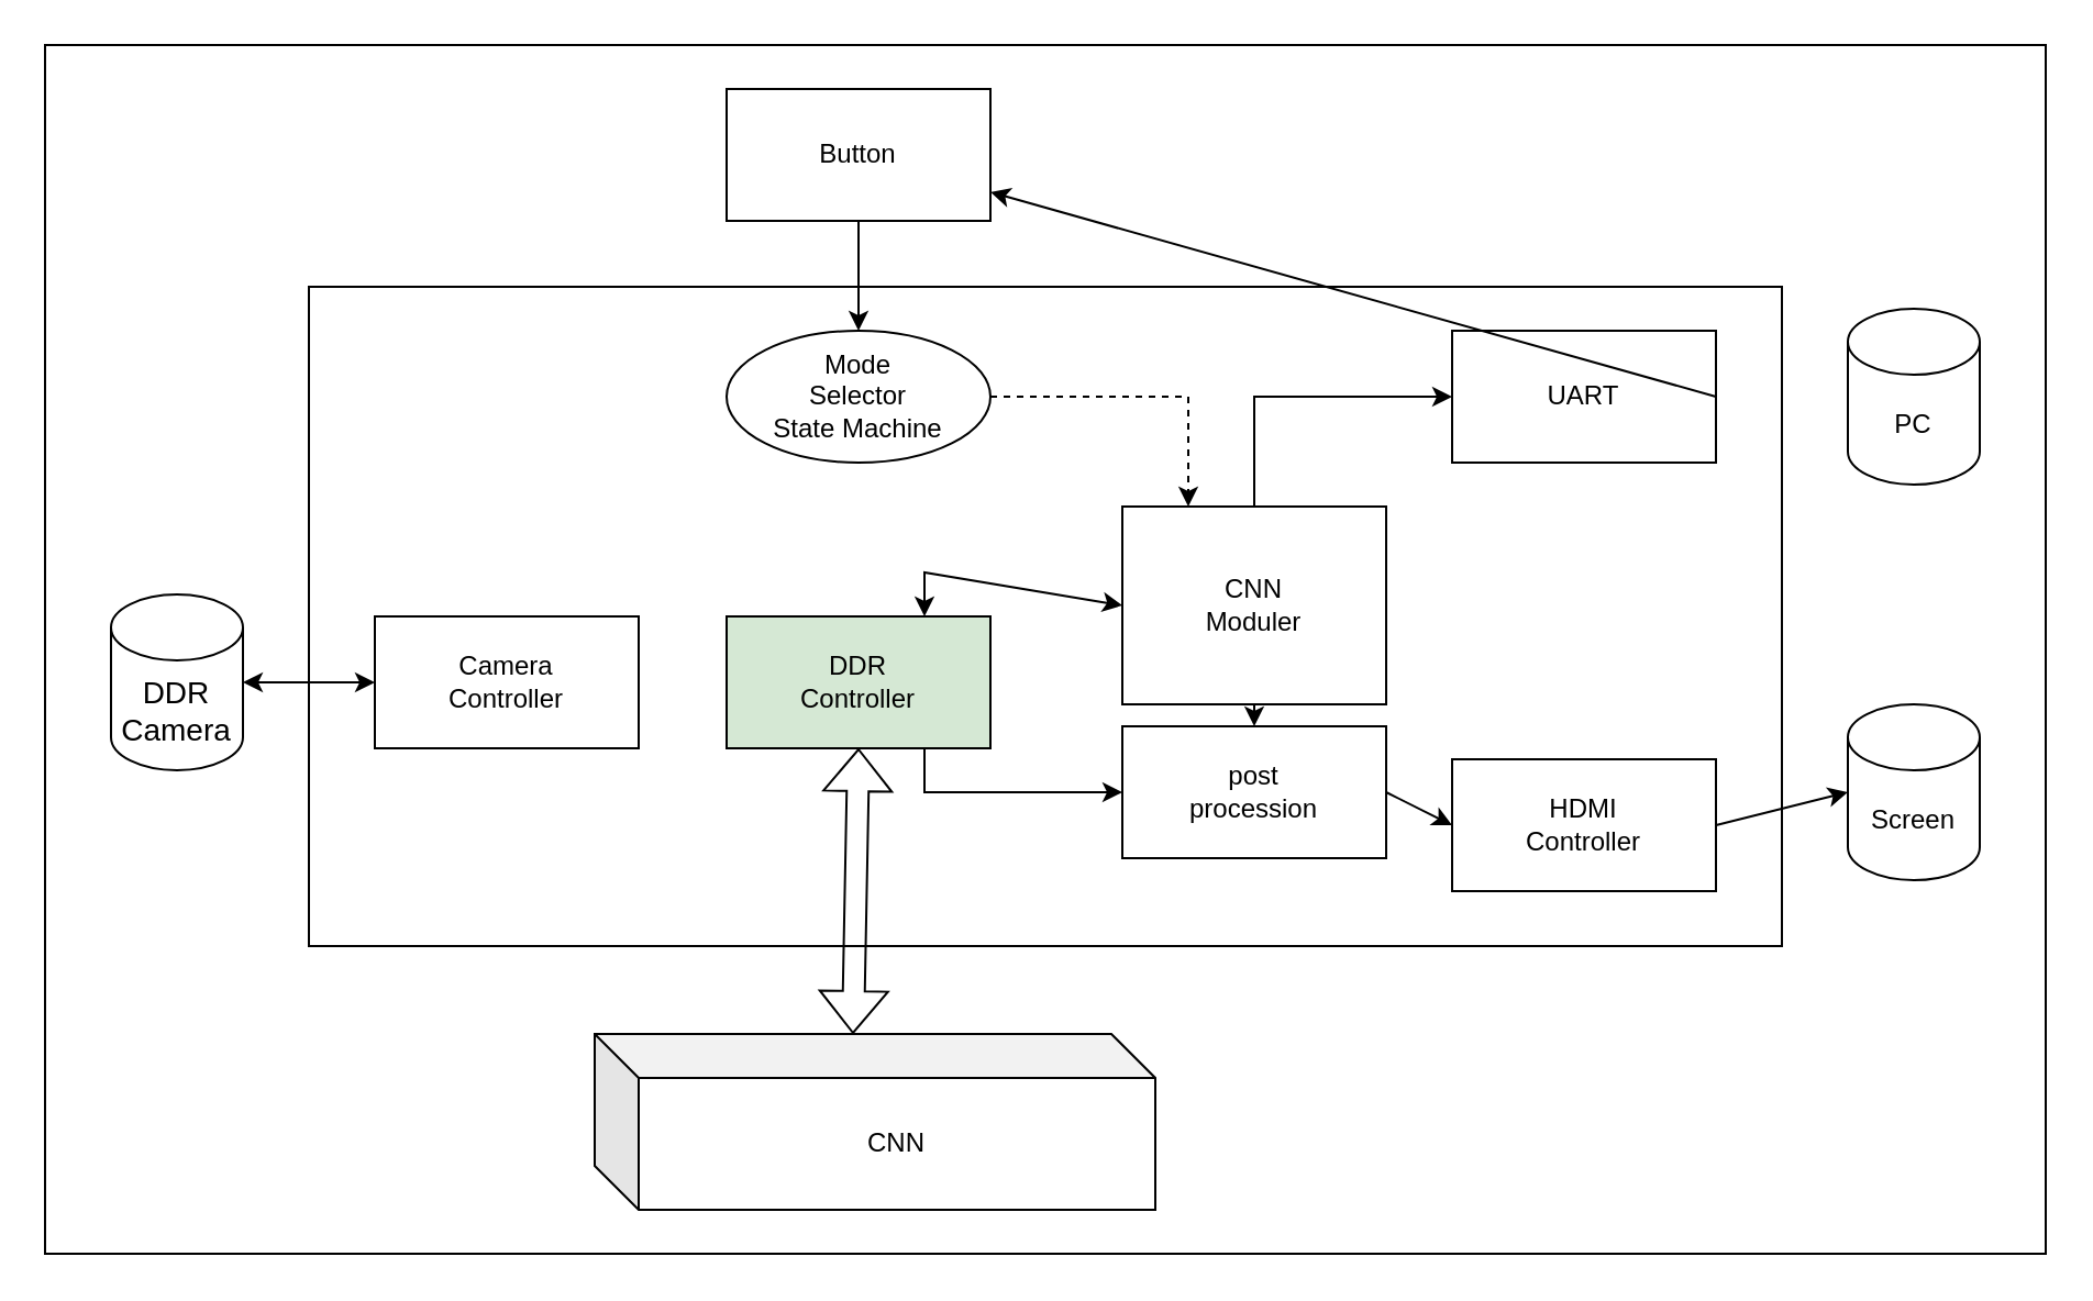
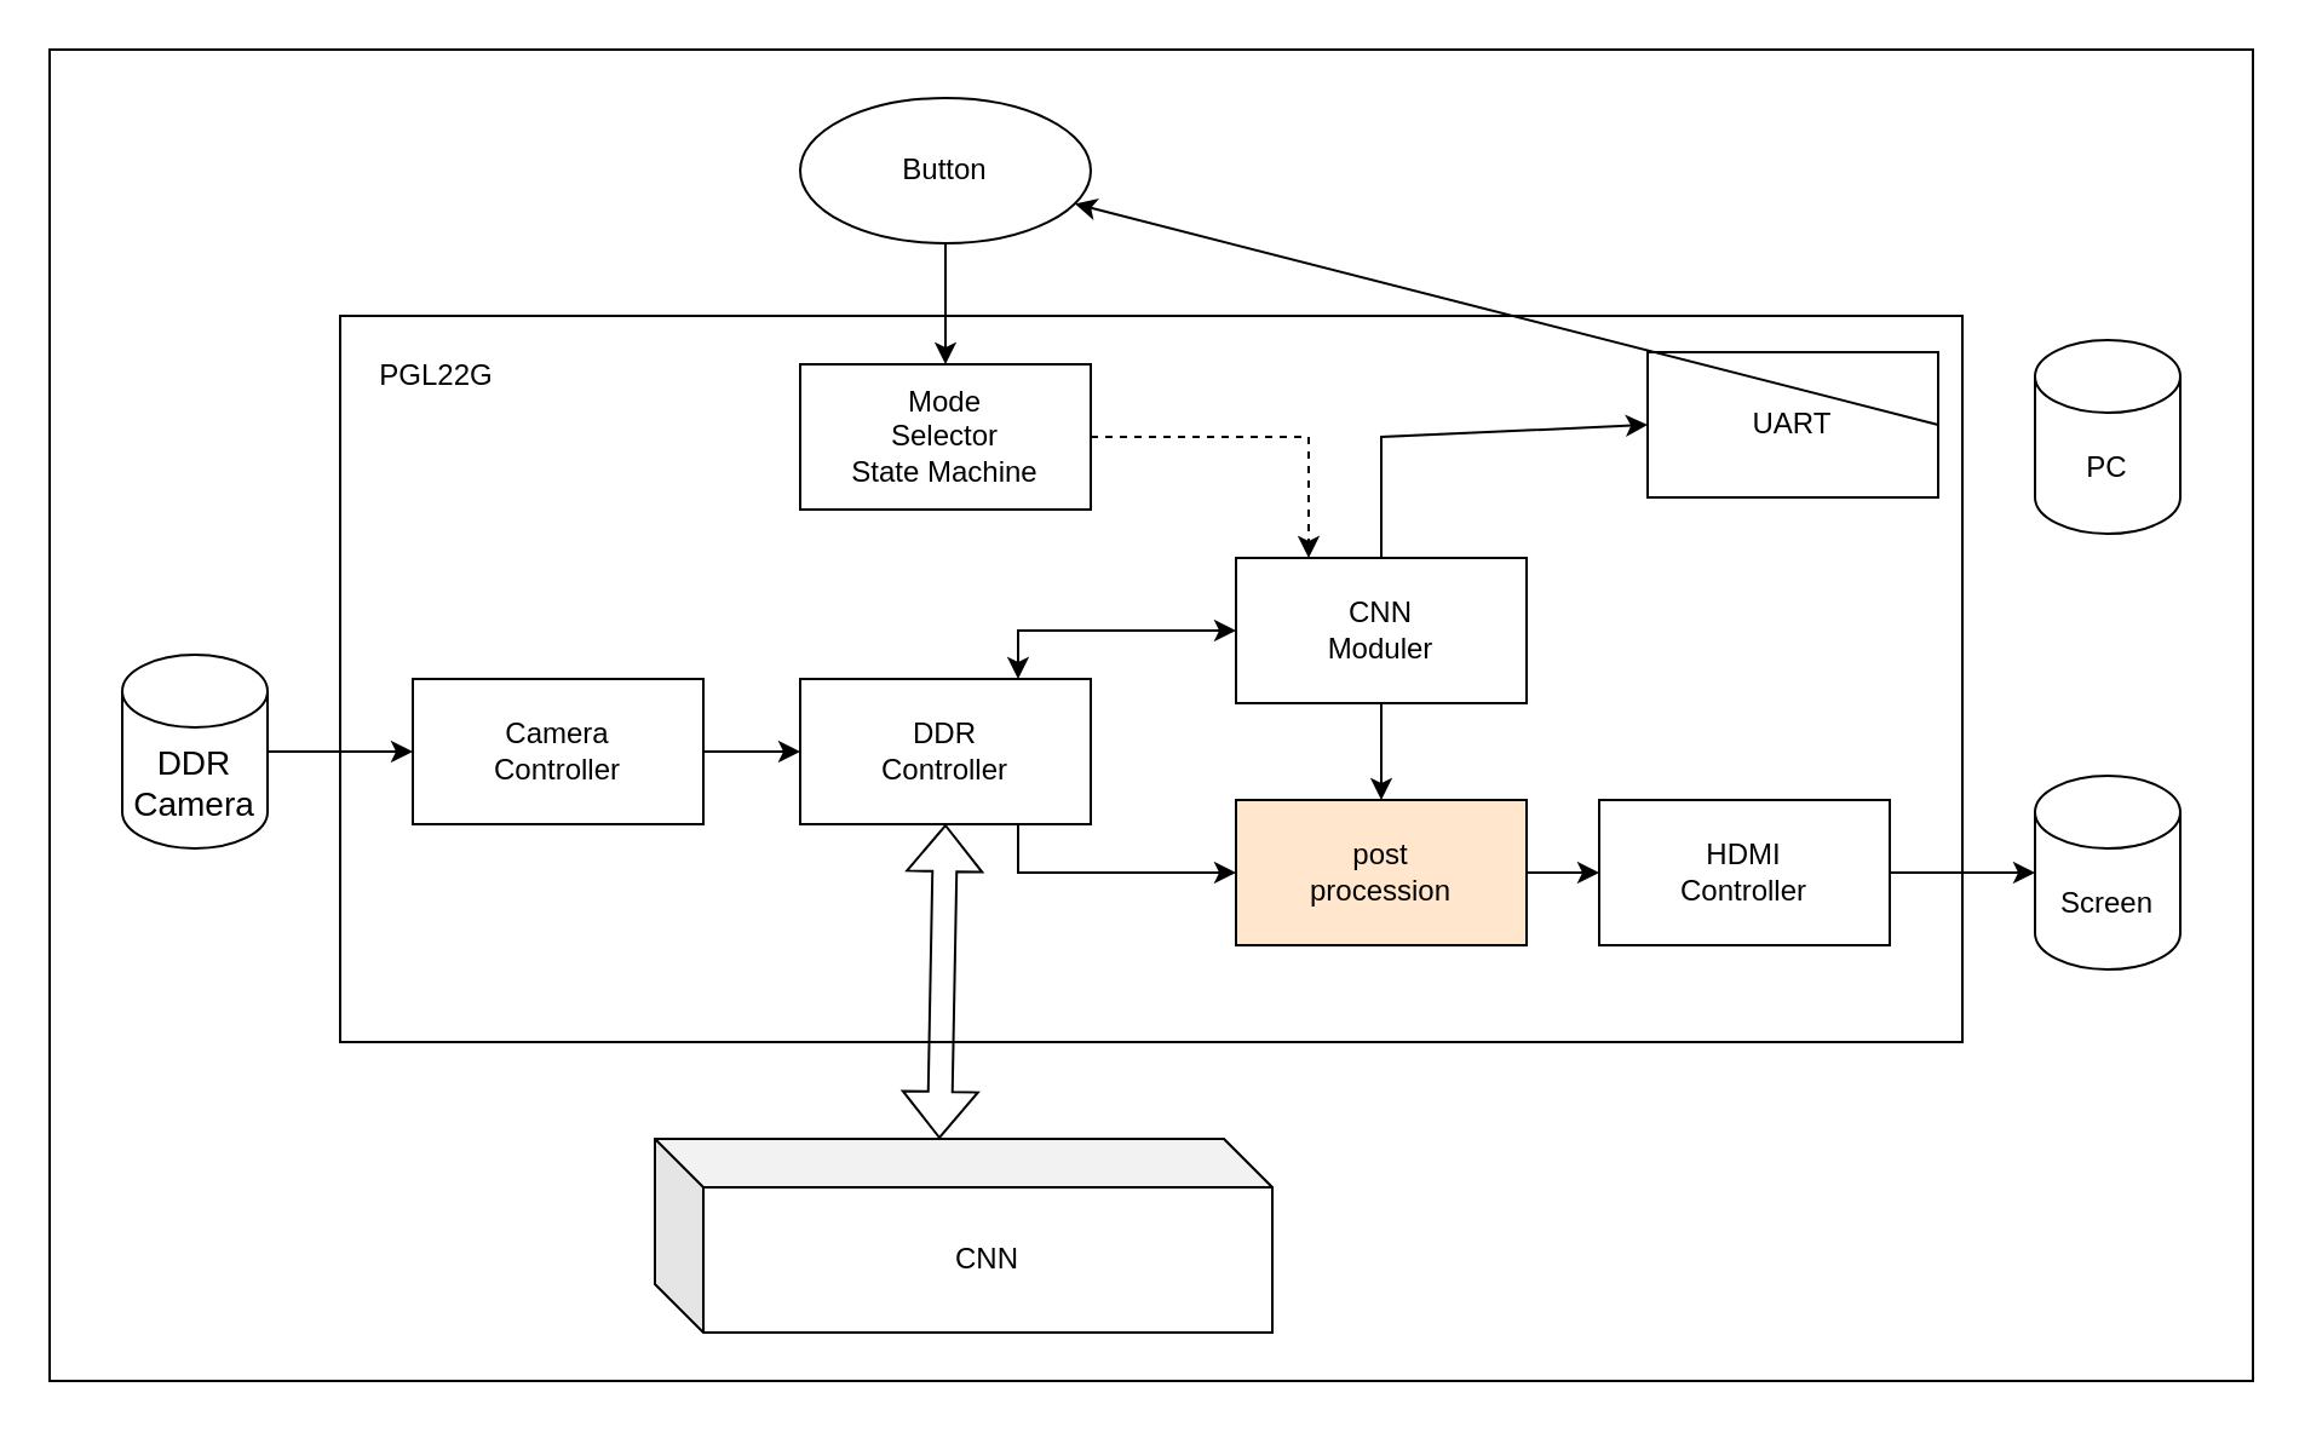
  <mxCell id="0" />
  <mxCell id="1" parent="0" />
  <mxCell id="2" value="" style="rounded=0;whiteSpace=wrap;html=1;" parent="1" vertex="1"><mxGeometry x="20" y="20" width="910" height="550" as="geometry" /></mxCell>
  <mxCell id="3" value="" style="rounded=0;whiteSpace=wrap;html=1;" parent="1" vertex="1"><mxGeometry x="140" y="130" width="670" height="300" as="geometry" /></mxCell>
  <mxCell id="4" value="Camera&lt;br&gt;Controller" style="rounded=0;whiteSpace=wrap;html=1;" parent="1" vertex="1"><mxGeometry x="170" y="280" width="120" height="60" as="geometry" /></mxCell>
  <mxCell id="5" value="&lt;span style=&quot;font-size: 14px&quot;&gt;DDR&lt;br&gt;Camera&lt;br&gt;&lt;/span&gt;" style="shape=cylinder3;whiteSpace=wrap;html=1;boundedLbl=1;backgroundOutline=1;size=15;" parent="1" vertex="1"><mxGeometry x="50" y="270" width="60" height="80" as="geometry" /></mxCell>
  <mxCell id="6" value="CNN" style="shape=cube;whiteSpace=wrap;html=1;boundedLbl=1;backgroundOutline=1;darkOpacity=0.05;darkOpacity2=0.1;" parent="1" vertex="1"><mxGeometry x="270" y="470" width="255" height="80" as="geometry" /></mxCell>
- <mxCell id="7" value="" style="endArrow=classic;startArrow=classic;html=1;entryX=1;entryY=0.5;entryDx=0;entryDy=0;entryPerimeter=0;exitX=0;exitY=0.5;exitDx=0;exitDy=0;" parent="1" source="4" target="5" edge="1"><mxGeometry width="50" height="50" relative="1" as="geometry"><mxPoint x="120" y="50" as="sourcePoint" /><mxPoint x="170" y="0" as="targetPoint" /></mxGeometry></mxCell>
+ <mxCell id="7" value="" style="endArrow=none;startArrow=classic;html=1;entryX=1;entryY=0.5;entryDx=0;entryDy=0;entryPerimeter=0;exitX=0;exitY=0.5;exitDx=0;exitDy=0;" parent="1" source="4" target="5" edge="1"><mxGeometry width="50" height="50" relative="1" as="geometry"><mxPoint x="120" y="50" as="sourcePoint" /><mxPoint x="170" y="0" as="targetPoint" /></mxGeometry></mxCell>
  <mxCell id="8" style="edgeStyle=none;rounded=0;html=1;exitX=0.5;exitY=0;exitDx=0;exitDy=0;entryX=0;entryY=0.5;entryDx=0;entryDy=0;" parent="1" source="10" target="16" edge="1"><mxGeometry relative="1" as="geometry"><Array as="points"><mxPoint x="570" y="180" /></Array></mxGeometry></mxCell>
  <mxCell id="9" style="edgeStyle=none;rounded=0;html=1;exitX=0.5;exitY=1;exitDx=0;exitDy=0;entryX=0.5;entryY=0;entryDx=0;entryDy=0;" parent="1" source="10" target="28" edge="1"><mxGeometry relative="1" as="geometry" /></mxCell>
- <mxCell id="10" value="CNN&lt;br&gt;Moduler" style="rounded=0;whiteSpace=wrap;html=1;" parent="1" vertex="1"><mxGeometry x="510" y="230" width="120" height="90" as="geometry" /></mxCell>
- <mxCell id="11" value="HDMI&lt;br&gt;Controller" style="rounded=0;whiteSpace=wrap;html=1;" parent="1" vertex="1"><mxGeometry x="660" y="345" width="120" height="60" as="geometry" /></mxCell>
+ <mxCell id="10" value="CNN&lt;br&gt;Moduler" style="rounded=0;whiteSpace=wrap;html=1;" parent="1" vertex="1"><mxGeometry x="510" y="230" width="120" height="60" as="geometry" /></mxCell>
+ <mxCell id="11" value="HDMI&lt;br&gt;Controller" style="rounded=0;whiteSpace=wrap;html=1;" parent="1" vertex="1"><mxGeometry x="660" y="330" width="120" height="60" as="geometry" /></mxCell>
  <mxCell id="12" value="Screen" style="shape=cylinder3;whiteSpace=wrap;html=1;boundedLbl=1;backgroundOutline=1;size=15;" parent="1" vertex="1"><mxGeometry x="840" y="320" width="60" height="80" as="geometry" /></mxCell>
  <mxCell id="13" value="" style="endArrow=classic;html=1;rounded=0;exitX=1;exitY=0.5;exitDx=0;exitDy=0;entryX=0;entryY=0.5;entryDx=0;entryDy=0;entryPerimeter=0;" parent="1" source="11" target="12" edge="1"><mxGeometry width="50" height="50" relative="1" as="geometry"><mxPoint x="690" y="-180" as="sourcePoint" /><mxPoint x="740" y="-230" as="targetPoint" /></mxGeometry></mxCell>
  <mxCell id="14" style="edgeStyle=none;rounded=0;html=1;exitX=0.75;exitY=1;exitDx=0;exitDy=0;entryX=0;entryY=0.5;entryDx=0;entryDy=0;" parent="1" source="15" target="28" edge="1"><mxGeometry relative="1" as="geometry"><Array as="points"><mxPoint x="420" y="360" /></Array></mxGeometry></mxCell>
- <mxCell id="15" value="DDR&lt;br&gt;Controller" style="rounded=0;whiteSpace=wrap;html=1;fillColor=#d5e8d4;" parent="1" vertex="1"><mxGeometry x="330" y="280" width="120" height="60" as="geometry" /></mxCell>
- <mxCell id="16" value="UART" style="rounded=0;whiteSpace=wrap;html=1;" parent="1" vertex="1"><mxGeometry x="660" y="150" width="120" height="60" as="geometry" /></mxCell>
+ <mxCell id="15" value="DDR&lt;br&gt;Controller" style="rounded=0;whiteSpace=wrap;html=1;" parent="1" vertex="1"><mxGeometry x="330" y="280" width="120" height="60" as="geometry" /></mxCell>
+ <mxCell id="16" value="UART" style="rounded=0;whiteSpace=wrap;html=1;" parent="1" vertex="1"><mxGeometry x="680" y="145" width="120" height="60" as="geometry" /></mxCell>
+ <mxCell id="17" value="" style="endArrow=classic;html=1;rounded=0;exitX=1;exitY=0.5;exitDx=0;exitDy=0;entryX=0;entryY=0.5;entryDx=0;entryDy=0;" parent="1" source="4" target="15" edge="1"><mxGeometry width="50" height="50" relative="1" as="geometry"><mxPoint x="340" y="210" as="sourcePoint" /><mxPoint x="390" y="160" as="targetPoint" /></mxGeometry></mxCell>
  <mxCell id="18" value="PC" style="shape=cylinder3;whiteSpace=wrap;html=1;boundedLbl=1;backgroundOutline=1;size=15;" parent="1" vertex="1"><mxGeometry x="840" y="140" width="60" height="80" as="geometry" /></mxCell>
  <mxCell id="19" value="" style="endArrow=classic;html=1;rounded=0;exitX=1;exitY=0.5;exitDx=0;exitDy=0;" parent="1" source="16" target="21" edge="1"><mxGeometry width="50" height="50" relative="1" as="geometry"><mxPoint x="870" y="460" as="sourcePoint" /><mxPoint x="920" y="410" as="targetPoint" /></mxGeometry></mxCell>
  <mxCell id="20" value="" style="shape=flexArrow;endArrow=classic;startArrow=classic;html=1;rounded=0;entryX=0.5;entryY=1;entryDx=0;entryDy=0;exitX=0;exitY=0;exitDx=117.5;exitDy=0;exitPerimeter=0;" parent="1" source="6" target="15" edge="1"><mxGeometry width="100" height="100" relative="1" as="geometry"><mxPoint x="190" y="660" as="sourcePoint" /><mxPoint x="290" y="560" as="targetPoint" /></mxGeometry></mxCell>
- <mxCell id="21" value="Button" style="rounded=0;whiteSpace=wrap;html=1;" parent="1" vertex="1"><mxGeometry x="330" y="40" width="120" height="60" as="geometry" /></mxCell>
- <mxCell id="22" value="Mode&lt;br&gt;Selector&lt;br&gt;State Machine" style="ellipse;whiteSpace=wrap;html=1;" parent="1" vertex="1"><mxGeometry x="330" y="150" width="120" height="60" as="geometry" /></mxCell>
+ <mxCell id="21" value="Button" style="ellipse;whiteSpace=wrap;html=1;" parent="1" vertex="1"><mxGeometry x="330" y="40" width="120" height="60" as="geometry" /></mxCell>
+ <mxCell id="22" value="Mode&lt;br&gt;Selector&lt;br&gt;State Machine" style="rounded=0;whiteSpace=wrap;html=1;" parent="1" vertex="1"><mxGeometry x="330" y="150" width="120" height="60" as="geometry" /></mxCell>
  <mxCell id="23" value="" style="endArrow=classic;html=1;exitX=0.5;exitY=1;exitDx=0;exitDy=0;entryX=0.5;entryY=0;entryDx=0;entryDy=0;" parent="1" source="21" target="22" edge="1"><mxGeometry width="50" height="50" relative="1" as="geometry"><mxPoint x="70" y="100" as="sourcePoint" /><mxPoint x="120" y="50" as="targetPoint" /></mxGeometry></mxCell>
  <mxCell id="24" value="" style="endArrow=classic;html=1;exitX=1;exitY=0.5;exitDx=0;exitDy=0;entryX=0.25;entryY=0;entryDx=0;entryDy=0;rounded=0;dashed=1;" parent="1" source="22" target="10" edge="1"><mxGeometry width="50" height="50" relative="1" as="geometry"><mxPoint x="580" y="80" as="sourcePoint" /><mxPoint x="630" y="30" as="targetPoint" /><Array as="points"><mxPoint x="540" y="180" /></Array></mxGeometry></mxCell>
+ <mxCell id="25" value="PGL22G" style="text;html=1;strokeColor=none;fillColor=none;align=center;verticalAlign=middle;whiteSpace=wrap;rounded=0;" parent="1" vertex="1"><mxGeometry x="150" y="140" width="60" height="30" as="geometry" /></mxCell>
  <mxCell id="26" value="" style="endArrow=classic;startArrow=classic;html=1;rounded=0;exitX=0.75;exitY=0;exitDx=0;exitDy=0;entryX=0;entryY=0.5;entryDx=0;entryDy=0;" parent="1" source="15" target="10" edge="1"><mxGeometry width="50" height="50" relative="1" as="geometry"><mxPoint x="670" y="580" as="sourcePoint" /><mxPoint x="720" y="530" as="targetPoint" /><Array as="points"><mxPoint x="420" y="260" /></Array></mxGeometry></mxCell>
  <mxCell id="27" style="edgeStyle=none;rounded=0;html=1;exitX=1;exitY=0.5;exitDx=0;exitDy=0;entryX=0;entryY=0.5;entryDx=0;entryDy=0;" parent="1" source="28" target="11" edge="1"><mxGeometry relative="1" as="geometry" /></mxCell>
- <mxCell id="28" value="post&lt;br&gt;procession" style="rounded=0;whiteSpace=wrap;html=1;" parent="1" vertex="1"><mxGeometry x="510" y="330" width="120" height="60" as="geometry" /></mxCell>
+ <mxCell id="28" value="post&lt;br&gt;procession" style="rounded=0;whiteSpace=wrap;html=1;fillColor=#ffe6cc;" parent="1" vertex="1"><mxGeometry x="510" y="330" width="120" height="60" as="geometry" /></mxCell>
